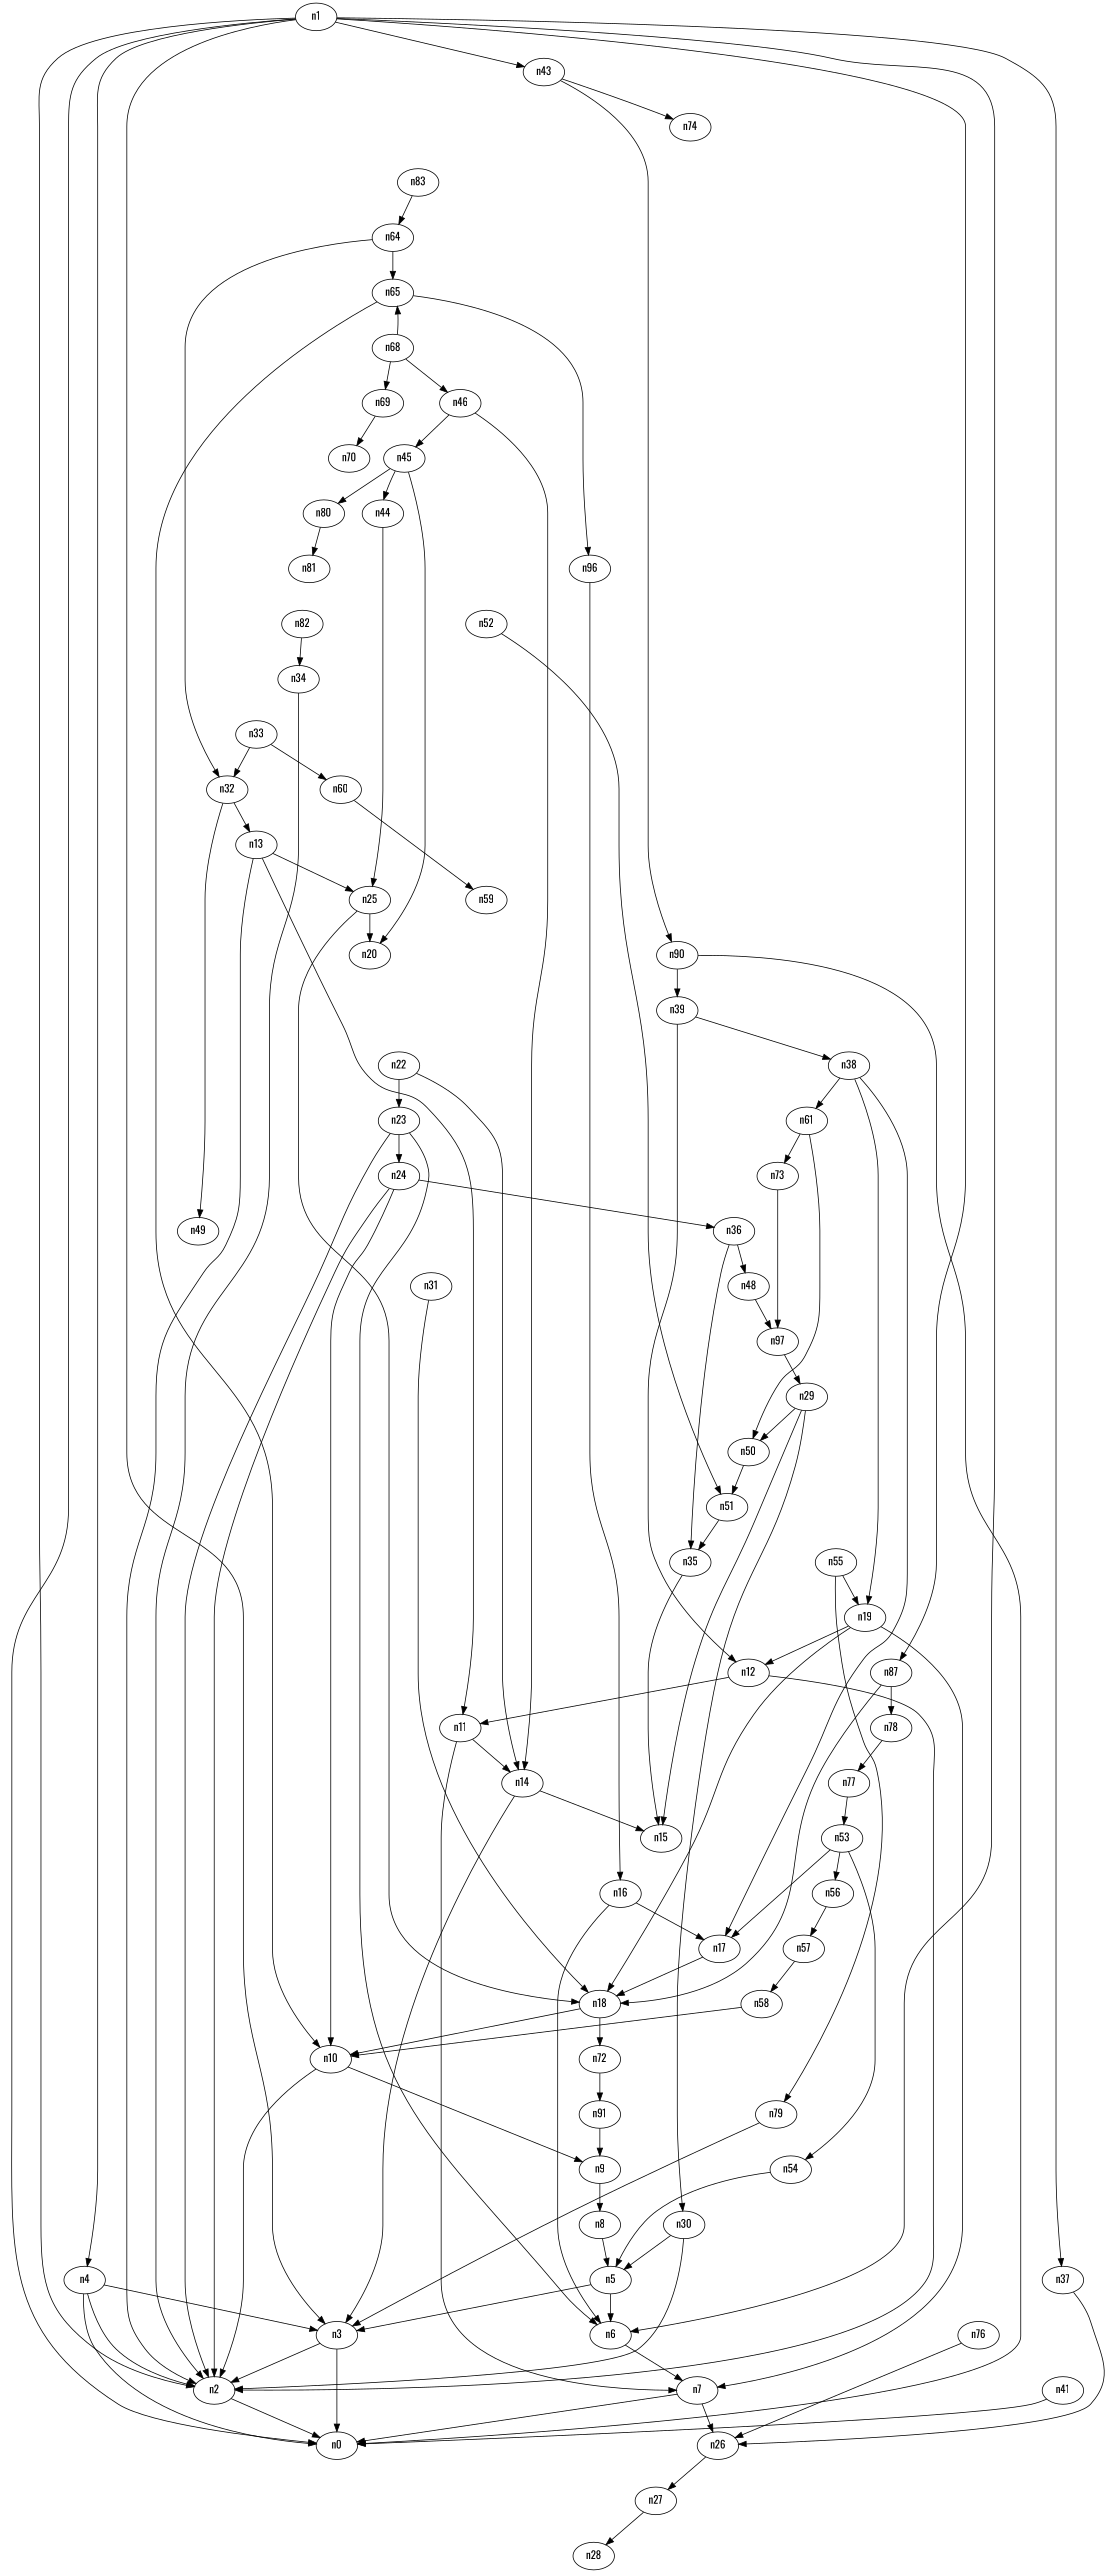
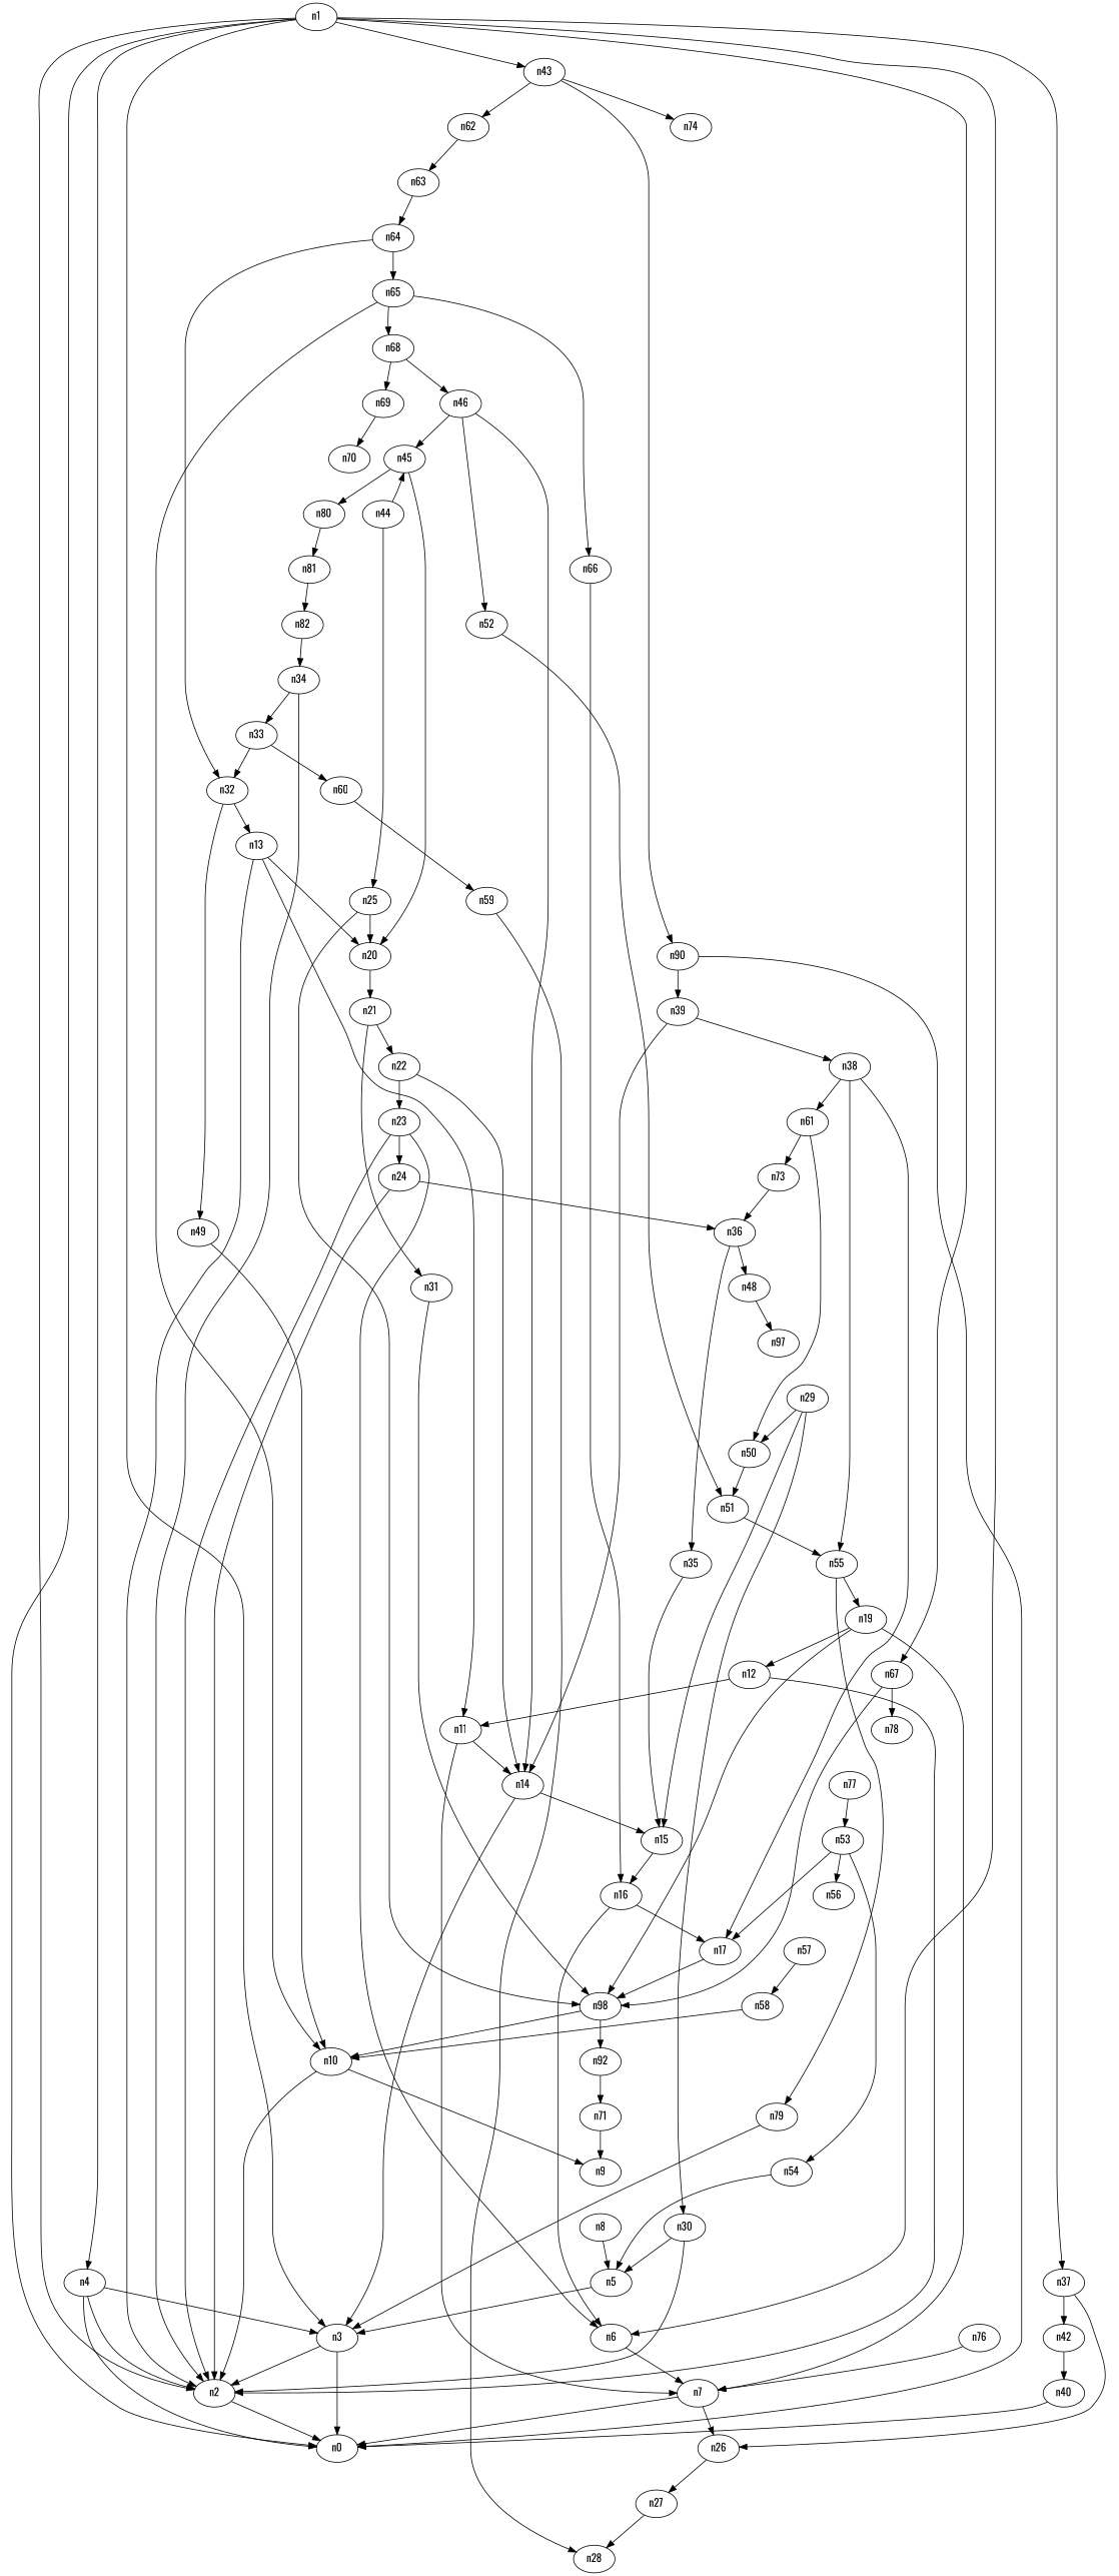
  digraph {
    fontname=Oswald
    node [fontname=Oswald]
    edge [fontname=Oswald]
    n1
    n0
    n2
    n3
    n4
    n6
    n37
    n43
-   n67 [label=n87]
+   n67
    n7
    n26
+   n42
    n40 [label=n90]
+   n62
    n74
-   n18
+   n18 [label=n98]
    n78
    n27
-   n41
+   n41 [label=n40]
    n39
-   n63 [label=n83]
+   n63
    n10
-   n72
+   n72 [label=n92]
    n77
    n5
    n28
    n8
    n9
    n11
    n14
    n15
    n16
    n12
    n13
    n20
+   n21
    n22
    n31
    n17
-   n71 [label=n91]
+   n71
    n19
    n23
    n24
    n36
    n35
    n48
    n47 [label=n97]
    n25
    n29
    n30
    n50
    n51
    n55
    n32
    n49
    n33
    n60
    n59
    n34
    n38
    n61
    n79
    n73
    n64
    n44
    n45
    n80
    n81
    n82
    n46
    n52
    n53
    n54
    n56
    n57
    n58
    n65
-   n66 [label=n96]
+   n66
    n68
    n69
    n70
    n76
    n1 -> n0
    n1 -> n2
    n1 -> n3
    n1 -> n4
    n1 -> n6
    n1 -> n37
    n1 -> n43
    n1 -> n67
    n2 -> n0
    n3 -> n0
    n3 -> n2
    n4 -> n0
    n4 -> n2
    n4 -> n3
    n6 -> n7
    n37 -> n26
+   n37 -> n42
    n43 -> n40
+   n43 -> n62
    n43 -> n74
    n67 -> n18
    n67 -> n78
    n7 -> n0
    n7 -> n26
    n26 -> n27
+   n42 -> n41
    n40 -> n0
    n40 -> n39
+   n62 -> n63
    n18 -> n10
    n18 -> n72
-   n78 -> n77
    n27 -> n28
    n41 -> n0
-   n39 -> n12
+   n39 -> n14
    n39 -> n38
    n63 -> n64
    n10 -> n2
    n10 -> n9
    n72 -> n71
    n77 -> n53
    n5 -> n3
-   n5 -> n6
    n8 -> n5
-   n9 -> n8
    n11 -> n7
    n11 -> n14
    n14 -> n3
    n14 -> n15
+   n15 -> n16
    n16 -> n6
    n16 -> n17
    n12 -> n2
    n12 -> n11
    n13 -> n2
    n13 -> n11
-   n13 -> n25
+   n13 -> n20
+   n20 -> n21
+   n21 -> n22
+   n21 -> n31
    n22 -> n14
    n22 -> n23
    n31 -> n18
    n17 -> n18
    n71 -> n9
    n19 -> n7
    n19 -> n18
    n19 -> n12
    n23 -> n2
    n23 -> n6
    n23 -> n24
    n24 -> n2
    n24 -> n36
    n36 -> n35
    n36 -> n48
    n35 -> n15
    n48 -> n47
-   n47 -> n29
    n25 -> n18
    n25 -> n20
    n29 -> n15
    n29 -> n30
    n29 -> n50
    n30 -> n2
    n30 -> n5
    n50 -> n51
-   n51 -> n35
+   n51 -> n55
    n55 -> n19
    n55 -> n79
    n32 -> n13
    n32 -> n49
-   n24 -> n10
+   n49 -> n10
    n33 -> n32
    n33 -> n60
    n60 -> n59
+   n59 -> n28
    n34 -> n2
+   n34 -> n33
    n38 -> n17
-   n38 -> n19
+   n38 -> n55
    n38 -> n61
    n61 -> n50
    n61 -> n73
    n79 -> n3
-   n73 -> n47
+   n73 -> n36
    n64 -> n32
    n64 -> n65
    n44 -> n25
    n45 -> n20
-   n45 -> n44
+   n44 -> n45
    n45 -> n80
    n80 -> n81
+   n81 -> n82
    n82 -> n34
    n46 -> n14
    n46 -> n45
+   n46 -> n52
    n52 -> n51
    n53 -> n17
    n53 -> n54
    n53 -> n56
    n54 -> n5
-   n56 -> n57
    n57 -> n58
    n58 -> n10
    n65 -> n10
    n65 -> n66
-   n68 -> n65
+   n65 -> n68
    n66 -> n16
    n68 -> n46
    n68 -> n69
    n69 -> n70
-   n76 -> n26
+   n76 -> n7
  }
